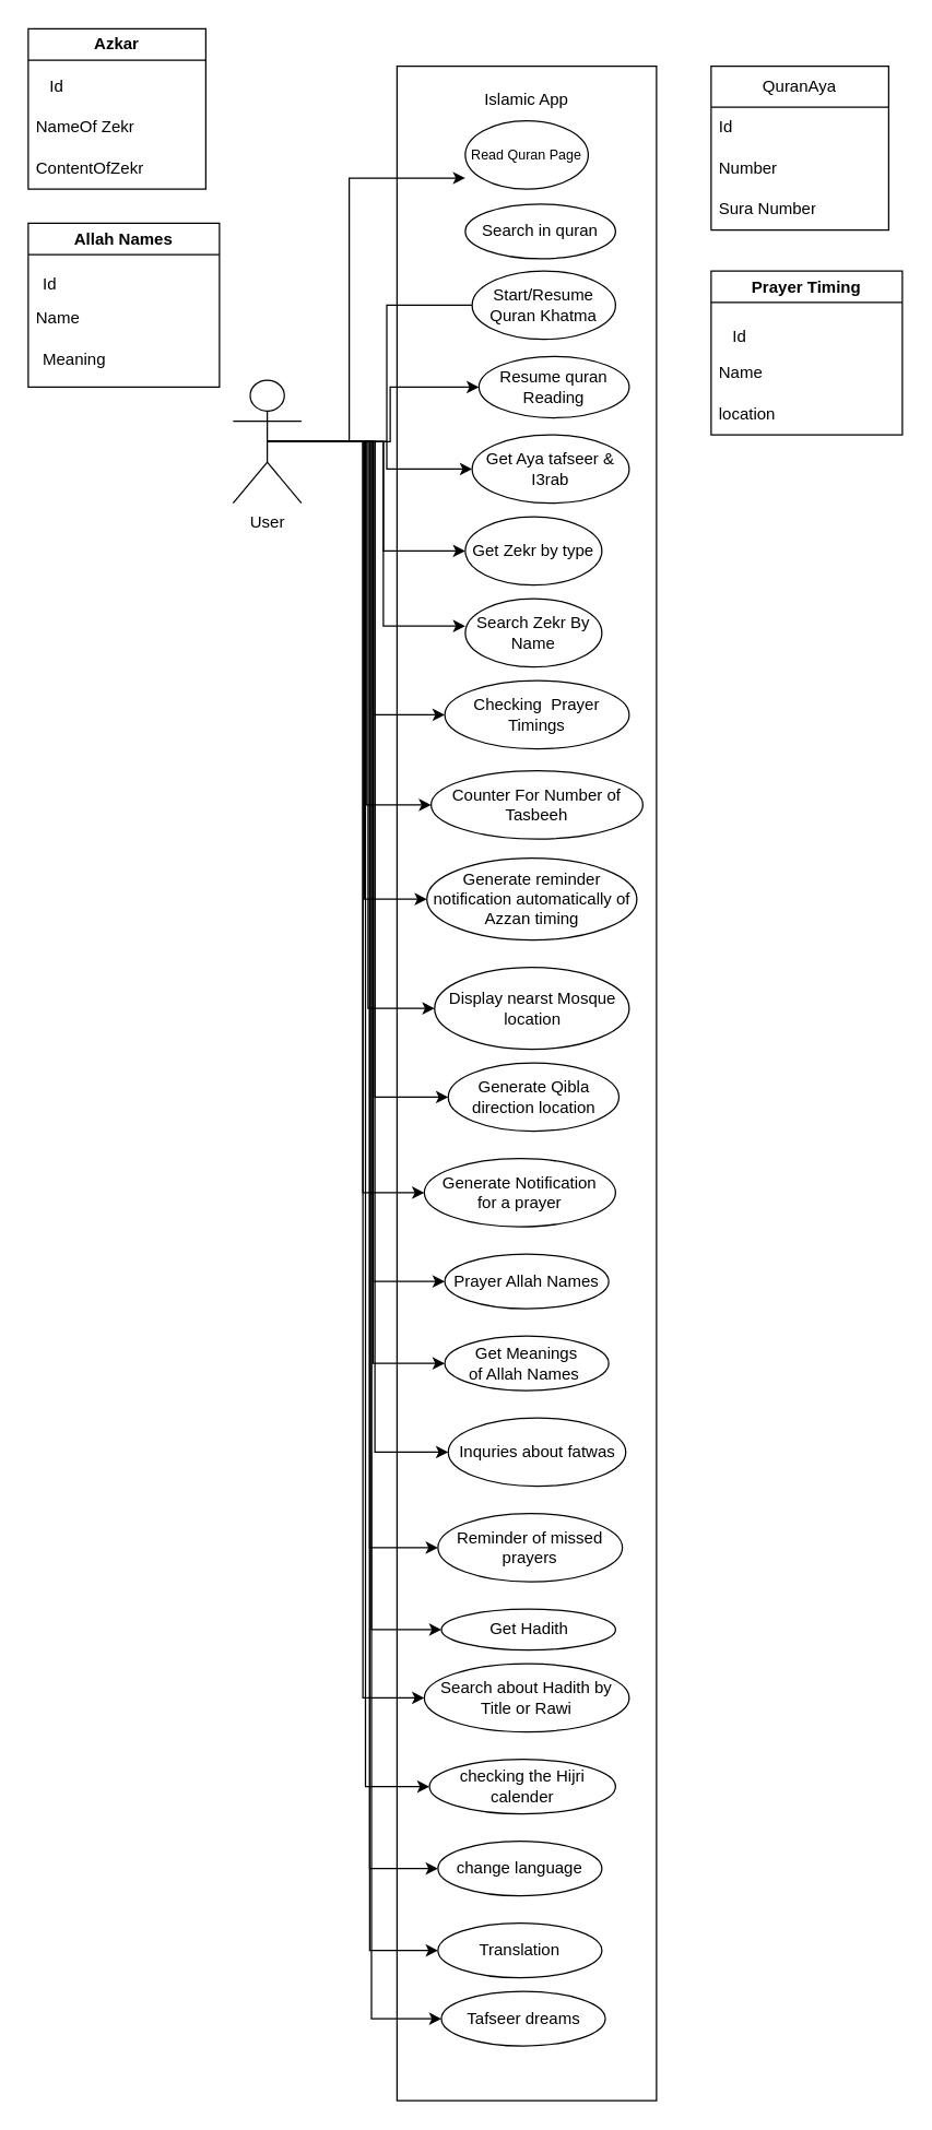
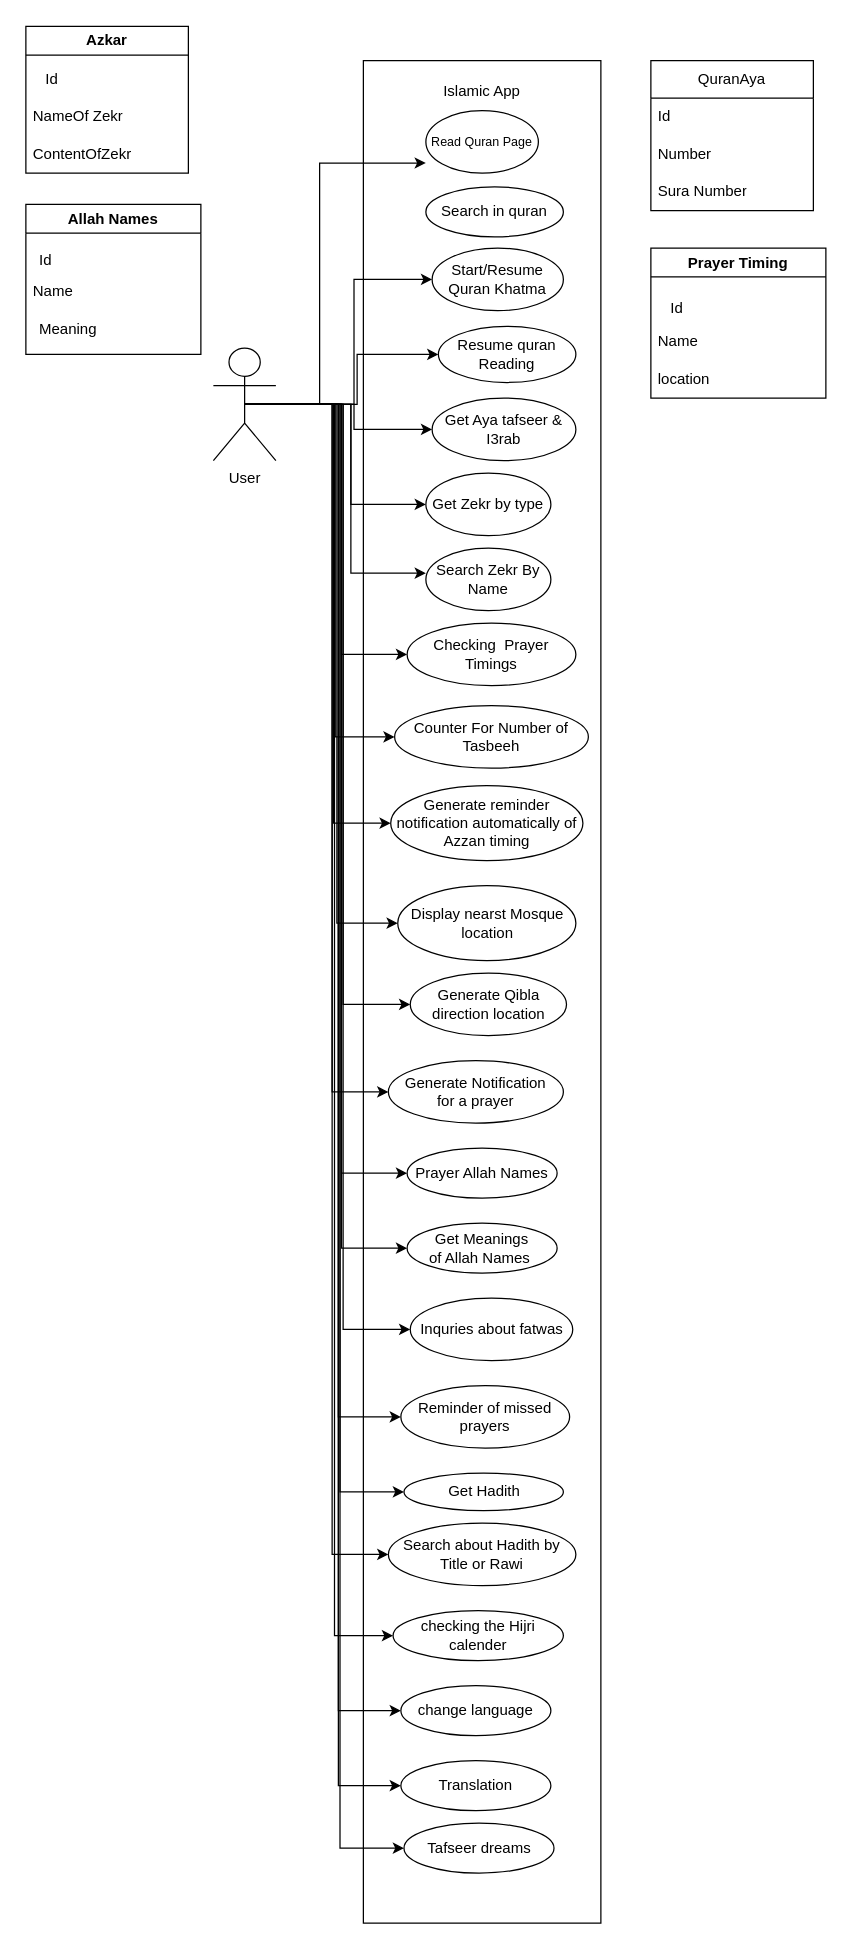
  <mxCell id="0" />
  <mxCell id="1" parent="0" />
  <mxCell id="2" value="" style="rounded=0;whiteSpace=wrap;html=1;" parent="1" vertex="1"><mxGeometry x="290" y="48" width="190" height="1490" as="geometry" /></mxCell>
  <mxCell id="3" style="edgeStyle=orthogonalEdgeStyle;rounded=0;orthogonalLoop=1;jettySize=auto;html=1;exitX=0.5;exitY=0.5;exitDx=0;exitDy=0;exitPerimeter=0;entryX=0;entryY=0.5;entryDx=0;entryDy=0;" edge="1" parent="1" source="23" target="28"><mxGeometry relative="1" as="geometry" /></mxCell>
  <mxCell id="4" style="edgeStyle=orthogonalEdgeStyle;rounded=0;orthogonalLoop=1;jettySize=auto;html=1;exitX=0.5;exitY=0.5;exitDx=0;exitDy=0;exitPerimeter=0;entryX=0;entryY=0.5;entryDx=0;entryDy=0;" edge="1" parent="1" source="23" target="30"><mxGeometry relative="1" as="geometry" /></mxCell>
  <mxCell id="5" style="edgeStyle=orthogonalEdgeStyle;rounded=0;orthogonalLoop=1;jettySize=auto;html=1;exitX=0.5;exitY=0.5;exitDx=0;exitDy=0;exitPerimeter=0;entryX=0;entryY=0.5;entryDx=0;entryDy=0;" edge="1" parent="1" source="23" target="27"><mxGeometry relative="1" as="geometry" /></mxCell>
  <mxCell id="6" style="edgeStyle=orthogonalEdgeStyle;rounded=0;orthogonalLoop=1;jettySize=auto;html=1;exitX=0.5;exitY=0.5;exitDx=0;exitDy=0;exitPerimeter=0;entryX=0;entryY=0.5;entryDx=0;entryDy=0;" edge="1" parent="1" source="23" target="40"><mxGeometry relative="1" as="geometry" /></mxCell>
  <mxCell id="7" style="edgeStyle=orthogonalEdgeStyle;rounded=0;orthogonalLoop=1;jettySize=auto;html=1;exitX=0.5;exitY=0.5;exitDx=0;exitDy=0;exitPerimeter=0;entryX=0;entryY=0.5;entryDx=0;entryDy=0;" edge="1" parent="1" source="23" target="37"><mxGeometry relative="1" as="geometry" /></mxCell>
- <mxCell id="8" style="edgeStyle=orthogonalEdgeStyle;rounded=0;orthogonalLoop=1;jettySize=auto;html=1;exitX=0.5;exitY=0.5;exitDx=0;exitDy=0;exitPerimeter=0;entryX=0;entryY=0.5;entryDx=0;entryDy=0;endArrow=none;" edge="1" parent="1" source="23" target="35"><mxGeometry relative="1" as="geometry" /></mxCell>
+ <mxCell id="8" style="edgeStyle=orthogonalEdgeStyle;rounded=0;orthogonalLoop=1;jettySize=auto;html=1;exitX=0.5;exitY=0.5;exitDx=0;exitDy=0;exitPerimeter=0;entryX=0;entryY=0.5;entryDx=0;entryDy=0;" edge="1" parent="1" source="23" target="35"><mxGeometry relative="1" as="geometry" /></mxCell>
  <mxCell id="9" style="edgeStyle=orthogonalEdgeStyle;rounded=0;orthogonalLoop=1;jettySize=auto;html=1;exitX=0.5;exitY=0.5;exitDx=0;exitDy=0;exitPerimeter=0;entryX=0;entryY=0.5;entryDx=0;entryDy=0;" edge="1" parent="1" source="23" target="36"><mxGeometry relative="1" as="geometry" /></mxCell>
  <mxCell id="10" style="edgeStyle=orthogonalEdgeStyle;rounded=0;orthogonalLoop=1;jettySize=auto;html=1;exitX=0.5;exitY=0.5;exitDx=0;exitDy=0;exitPerimeter=0;entryX=0;entryY=0.5;entryDx=0;entryDy=0;" edge="1" parent="1" source="23" target="38"><mxGeometry relative="1" as="geometry" /></mxCell>
  <mxCell id="11" style="edgeStyle=orthogonalEdgeStyle;rounded=0;orthogonalLoop=1;jettySize=auto;html=1;exitX=0.5;exitY=0.5;exitDx=0;exitDy=0;exitPerimeter=0;entryX=0;entryY=0.5;entryDx=0;entryDy=0;" edge="1" parent="1" source="23" target="48"><mxGeometry relative="1" as="geometry" /></mxCell>
  <mxCell id="12" style="edgeStyle=orthogonalEdgeStyle;rounded=0;orthogonalLoop=1;jettySize=auto;html=1;exitX=0.5;exitY=0.5;exitDx=0;exitDy=0;exitPerimeter=0;entryX=0;entryY=0.5;entryDx=0;entryDy=0;" edge="1" parent="1" source="23" target="49"><mxGeometry relative="1" as="geometry" /></mxCell>
  <mxCell id="13" style="edgeStyle=orthogonalEdgeStyle;rounded=0;orthogonalLoop=1;jettySize=auto;html=1;exitX=0.5;exitY=0.5;exitDx=0;exitDy=0;exitPerimeter=0;entryX=0;entryY=0.5;entryDx=0;entryDy=0;" edge="1" parent="1" source="23" target="47"><mxGeometry relative="1" as="geometry" /></mxCell>
  <mxCell id="14" style="edgeStyle=orthogonalEdgeStyle;rounded=0;orthogonalLoop=1;jettySize=auto;html=1;exitX=0.5;exitY=0.5;exitDx=0;exitDy=0;exitPerimeter=0;entryX=0;entryY=0.5;entryDx=0;entryDy=0;" edge="1" parent="1" source="23" target="46"><mxGeometry relative="1" as="geometry" /></mxCell>
  <mxCell id="15" style="edgeStyle=orthogonalEdgeStyle;rounded=0;orthogonalLoop=1;jettySize=auto;html=1;exitX=0.5;exitY=0.5;exitDx=0;exitDy=0;exitPerimeter=0;entryX=0;entryY=0.5;entryDx=0;entryDy=0;" edge="1" parent="1" source="23" target="43"><mxGeometry relative="1" as="geometry" /></mxCell>
  <mxCell id="16" style="edgeStyle=orthogonalEdgeStyle;rounded=0;orthogonalLoop=1;jettySize=auto;html=1;exitX=0.5;exitY=0.5;exitDx=0;exitDy=0;exitPerimeter=0;entryX=0;entryY=0.5;entryDx=0;entryDy=0;" edge="1" parent="1" source="23" target="39"><mxGeometry relative="1" as="geometry" /></mxCell>
  <mxCell id="17" style="edgeStyle=orthogonalEdgeStyle;rounded=0;orthogonalLoop=1;jettySize=auto;html=1;exitX=0.5;exitY=0.5;exitDx=0;exitDy=0;exitPerimeter=0;entryX=0;entryY=0.5;entryDx=0;entryDy=0;" edge="1" parent="1" source="23" target="41"><mxGeometry relative="1" as="geometry" /></mxCell>
  <mxCell id="18" style="edgeStyle=orthogonalEdgeStyle;rounded=0;orthogonalLoop=1;jettySize=auto;html=1;exitX=0.5;exitY=0.5;exitDx=0;exitDy=0;exitPerimeter=0;entryX=0;entryY=0.5;entryDx=0;entryDy=0;" edge="1" parent="1" source="23" target="45"><mxGeometry relative="1" as="geometry" /></mxCell>
  <mxCell id="19" style="edgeStyle=orthogonalEdgeStyle;rounded=0;orthogonalLoop=1;jettySize=auto;html=1;exitX=0.5;exitY=0.5;exitDx=0;exitDy=0;exitPerimeter=0;entryX=0;entryY=0.5;entryDx=0;entryDy=0;" edge="1" parent="1" source="23" target="42"><mxGeometry relative="1" as="geometry" /></mxCell>
  <mxCell id="20" style="edgeStyle=orthogonalEdgeStyle;rounded=0;orthogonalLoop=1;jettySize=auto;html=1;exitX=0.5;exitY=0.5;exitDx=0;exitDy=0;exitPerimeter=0;entryX=0;entryY=0.5;entryDx=0;entryDy=0;" edge="1" parent="1" source="23" target="44"><mxGeometry relative="1" as="geometry" /></mxCell>
  <mxCell id="21" style="edgeStyle=orthogonalEdgeStyle;rounded=0;orthogonalLoop=1;jettySize=auto;html=1;exitX=0.5;exitY=0.5;exitDx=0;exitDy=0;exitPerimeter=0;entryX=0;entryY=0.5;entryDx=0;entryDy=0;" edge="1" parent="1" source="23" target="64"><mxGeometry relative="1" as="geometry" /></mxCell>
  <mxCell id="22" style="edgeStyle=orthogonalEdgeStyle;rounded=0;orthogonalLoop=1;jettySize=auto;html=1;exitX=0.5;exitY=0.5;exitDx=0;exitDy=0;exitPerimeter=0;entryX=0;entryY=0.5;entryDx=0;entryDy=0;" edge="1" parent="1" source="23" target="65"><mxGeometry relative="1" as="geometry" /></mxCell>
  <mxCell id="23" value="User" style="shape=umlActor;verticalLabelPosition=bottom;verticalAlign=top;html=1;outlineConnect=0;" parent="1" vertex="1"><mxGeometry x="170" y="278" width="50" height="90" as="geometry" /></mxCell>
  <mxCell id="24" value="Islamic App" style="text;html=1;strokeColor=none;fillColor=none;align=center;verticalAlign=middle;whiteSpace=wrap;rounded=0;" parent="1" vertex="1"><mxGeometry x="340" y="58" width="90" height="30" as="geometry" /></mxCell>
  <mxCell id="25" value="&lt;font style=&quot;font-size: 10px;&quot;&gt;Read Quran Page&lt;/font&gt;" style="ellipse;whiteSpace=wrap;html=1;" parent="1" vertex="1"><mxGeometry x="340" y="88" width="90" height="50" as="geometry" /></mxCell>
  <mxCell id="26" value="Search in quran" style="ellipse;whiteSpace=wrap;html=1;" parent="1" vertex="1"><mxGeometry x="340" y="149" width="110" height="40" as="geometry" /></mxCell>
  <mxCell id="27" value="Get Aya tafseer &amp;amp; I3rab" style="ellipse;whiteSpace=wrap;html=1;" parent="1" vertex="1"><mxGeometry x="345" y="318" width="115" height="50" as="geometry" /></mxCell>
  <mxCell id="28" value="Get Zekr by type" style="ellipse;whiteSpace=wrap;html=1;" parent="1" vertex="1"><mxGeometry x="340" y="378" width="100" height="50" as="geometry" /></mxCell>
  <mxCell id="29" value="Search Zekr By Name" style="ellipse;whiteSpace=wrap;html=1;" parent="1" vertex="1"><mxGeometry x="340" y="438" width="100" height="50" as="geometry" /></mxCell>
  <mxCell id="30" value="Resume quran Reading" style="ellipse;whiteSpace=wrap;html=1;" parent="1" vertex="1"><mxGeometry x="350" y="260.5" width="110" height="45" as="geometry" /></mxCell>
  <mxCell id="31" value="QuranAya" style="swimlane;fontStyle=0;childLayout=stackLayout;horizontal=1;startSize=30;horizontalStack=0;resizeParent=1;resizeParentMax=0;resizeLast=0;collapsible=1;marginBottom=0;whiteSpace=wrap;html=1;" parent="1" vertex="1"><mxGeometry x="520" y="48" width="130" height="120" as="geometry" /></mxCell>
  <mxCell id="32" value="Id" style="text;strokeColor=none;fillColor=none;align=left;verticalAlign=middle;spacingLeft=4;spacingRight=4;overflow=hidden;points=[[0,0.5],[1,0.5]];portConstraint=eastwest;rotatable=0;whiteSpace=wrap;html=1;" parent="31" vertex="1"><mxGeometry y="30" width="130" height="30" as="geometry" /></mxCell>
  <mxCell id="33" value="Number" style="text;strokeColor=none;fillColor=none;align=left;verticalAlign=middle;spacingLeft=4;spacingRight=4;overflow=hidden;points=[[0,0.5],[1,0.5]];portConstraint=eastwest;rotatable=0;whiteSpace=wrap;html=1;" parent="31" vertex="1"><mxGeometry y="60" width="130" height="30" as="geometry" /></mxCell>
  <mxCell id="34" value="Sura Number" style="text;strokeColor=none;fillColor=none;align=left;verticalAlign=middle;spacingLeft=4;spacingRight=4;overflow=hidden;points=[[0,0.5],[1,0.5]];portConstraint=eastwest;rotatable=0;whiteSpace=wrap;html=1;" parent="31" vertex="1"><mxGeometry y="90" width="130" height="30" as="geometry" /></mxCell>
  <mxCell id="35" value="Start/Resume Quran Khatma" style="ellipse;whiteSpace=wrap;html=1;" parent="1" vertex="1"><mxGeometry x="345" y="198" width="105" height="50" as="geometry" /></mxCell>
  <mxCell id="36" value="Display nearst Mosque location" style="ellipse;whiteSpace=wrap;html=1;" vertex="1" parent="1"><mxGeometry x="317.5" y="708" width="142.5" height="60" as="geometry" /></mxCell>
  <mxCell id="37" value="Generate reminder notification automatically of Azzan timing" style="ellipse;whiteSpace=wrap;html=1;" vertex="1" parent="1"><mxGeometry x="311.88" y="628" width="153.75" height="60" as="geometry" /></mxCell>
  <mxCell id="38" value="Generate Qibla direction location" style="ellipse;whiteSpace=wrap;html=1;" vertex="1" parent="1"><mxGeometry x="327.5" y="778" width="125" height="50" as="geometry" /></mxCell>
  <mxCell id="39" value="checking the Hijri calender" style="ellipse;whiteSpace=wrap;html=1;" vertex="1" parent="1"><mxGeometry x="313.75" y="1288" width="136.25" height="40" as="geometry" /></mxCell>
  <mxCell id="40" value="Checking&amp;nbsp; Prayer Timings" style="ellipse;whiteSpace=wrap;html=1;" vertex="1" parent="1"><mxGeometry x="325" y="498" width="135" height="50" as="geometry" /></mxCell>
  <mxCell id="41" value="change language" style="ellipse;whiteSpace=wrap;html=1;" vertex="1" parent="1"><mxGeometry x="320" y="1348" width="120" height="40" as="geometry" /></mxCell>
  <mxCell id="42" value="Tafseer dreams" style="ellipse;whiteSpace=wrap;html=1;" vertex="1" parent="1"><mxGeometry x="322.5" y="1458" width="120" height="40" as="geometry" /></mxCell>
  <mxCell id="43" value="Get Hadith" style="ellipse;whiteSpace=wrap;html=1;" vertex="1" parent="1"><mxGeometry x="322.5" y="1178" width="127.5" height="30" as="geometry" /></mxCell>
  <mxCell id="44" value="Search about Hadith by Title or Rawi" style="ellipse;whiteSpace=wrap;html=1;" vertex="1" parent="1"><mxGeometry x="310" y="1218" width="150" height="50" as="geometry" /></mxCell>
  <mxCell id="45" value="Translation" style="ellipse;whiteSpace=wrap;html=1;" vertex="1" parent="1"><mxGeometry x="320" y="1408" width="120" height="40" as="geometry" /></mxCell>
  <mxCell id="46" value="Reminder of missed prayers" style="ellipse;whiteSpace=wrap;html=1;" vertex="1" parent="1"><mxGeometry x="320" y="1108" width="135" height="50" as="geometry" /></mxCell>
  <mxCell id="47" value="Inquries about fatwas" style="ellipse;whiteSpace=wrap;html=1;" vertex="1" parent="1"><mxGeometry x="327.5" y="1038" width="130" height="50" as="geometry" /></mxCell>
  <mxCell id="48" value="Prayer Allah Names" style="ellipse;whiteSpace=wrap;html=1;" vertex="1" parent="1"><mxGeometry x="325" y="918" width="120" height="40" as="geometry" /></mxCell>
  <mxCell id="49" value="Get Meanings&lt;br&gt;of Allah Names&amp;nbsp;" style="ellipse;whiteSpace=wrap;html=1;" vertex="1" parent="1"><mxGeometry x="325" y="978" width="120" height="40" as="geometry" /></mxCell>
  <mxCell id="50" style="edgeStyle=orthogonalEdgeStyle;rounded=0;orthogonalLoop=1;jettySize=auto;html=1;exitX=0.5;exitY=0.5;exitDx=0;exitDy=0;exitPerimeter=0;entryX=0;entryY=0.4;entryDx=0;entryDy=0;entryPerimeter=0;" edge="1" parent="1" source="23" target="29"><mxGeometry relative="1" as="geometry" /></mxCell>
  <mxCell id="51" style="edgeStyle=orthogonalEdgeStyle;rounded=0;orthogonalLoop=1;jettySize=auto;html=1;exitX=0.5;exitY=0.5;exitDx=0;exitDy=0;exitPerimeter=0;entryX=0.263;entryY=0.055;entryDx=0;entryDy=0;entryPerimeter=0;" edge="1" parent="1" source="23" target="2"><mxGeometry relative="1" as="geometry" /></mxCell>
  <mxCell id="52" value="Azkar" style="swimlane;whiteSpace=wrap;html=1;" vertex="1" parent="1"><mxGeometry x="20" y="20.5" width="130" height="117.5" as="geometry" /></mxCell>
  <mxCell id="53" value="Id" style="text;strokeColor=none;fillColor=none;align=left;verticalAlign=middle;spacingLeft=4;spacingRight=4;overflow=hidden;points=[[0,0.5],[1,0.5]];portConstraint=eastwest;rotatable=0;whiteSpace=wrap;html=1;" vertex="1" parent="52"><mxGeometry x="10" y="27.5" width="110" height="30" as="geometry" /></mxCell>
  <mxCell id="54" value="NameOf Zekr" style="text;strokeColor=none;fillColor=none;align=left;verticalAlign=middle;spacingLeft=4;spacingRight=4;overflow=hidden;points=[[0,0.5],[1,0.5]];portConstraint=eastwest;rotatable=0;whiteSpace=wrap;html=1;" vertex="1" parent="52"><mxGeometry y="57.5" width="120" height="30" as="geometry" /></mxCell>
  <mxCell id="55" value="ContentOfZekr" style="text;strokeColor=none;fillColor=none;align=left;verticalAlign=middle;spacingLeft=4;spacingRight=4;overflow=hidden;points=[[0,0.5],[1,0.5]];portConstraint=eastwest;rotatable=0;whiteSpace=wrap;html=1;" vertex="1" parent="52"><mxGeometry y="87.5" width="100" height="30" as="geometry" /></mxCell>
  <mxCell id="56" value="Prayer Timing" style="swimlane;whiteSpace=wrap;html=1;" vertex="1" parent="1"><mxGeometry x="520" y="198" width="140" height="120" as="geometry" /></mxCell>
  <mxCell id="57" value="Id" style="text;strokeColor=none;fillColor=none;align=left;verticalAlign=middle;spacingLeft=4;spacingRight=4;overflow=hidden;points=[[0,0.5],[1,0.5]];portConstraint=eastwest;rotatable=0;whiteSpace=wrap;html=1;" vertex="1" parent="56"><mxGeometry x="10" y="32.5" width="100" height="30" as="geometry" /></mxCell>
  <mxCell id="58" value="location" style="text;strokeColor=none;fillColor=none;align=left;verticalAlign=middle;spacingLeft=4;spacingRight=4;overflow=hidden;points=[[0,0.5],[1,0.5]];portConstraint=eastwest;rotatable=0;whiteSpace=wrap;html=1;" vertex="1" parent="56"><mxGeometry y="90" width="120" height="30" as="geometry" /></mxCell>
  <mxCell id="59" value="Name" style="text;strokeColor=none;fillColor=none;align=left;verticalAlign=middle;spacingLeft=4;spacingRight=4;overflow=hidden;points=[[0,0.5],[1,0.5]];portConstraint=eastwest;rotatable=0;whiteSpace=wrap;html=1;" vertex="1" parent="56"><mxGeometry y="60" width="120" height="30" as="geometry" /></mxCell>
  <mxCell id="60" value="Allah Names" style="swimlane;whiteSpace=wrap;html=1;" vertex="1" parent="1"><mxGeometry x="20" y="163" width="140" height="120" as="geometry" /></mxCell>
  <mxCell id="61" value="Id" style="text;strokeColor=none;fillColor=none;align=left;verticalAlign=middle;spacingLeft=4;spacingRight=4;overflow=hidden;points=[[0,0.5],[1,0.5]];portConstraint=eastwest;rotatable=0;whiteSpace=wrap;html=1;" vertex="1" parent="60"><mxGeometry x="5" y="35" width="110" height="20" as="geometry" /></mxCell>
  <mxCell id="62" value="Name" style="text;strokeColor=none;fillColor=none;align=left;verticalAlign=middle;spacingLeft=4;spacingRight=4;overflow=hidden;points=[[0,0.5],[1,0.5]];portConstraint=eastwest;rotatable=0;whiteSpace=wrap;html=1;" vertex="1" parent="60"><mxGeometry y="55" width="120" height="30" as="geometry" /></mxCell>
  <mxCell id="63" value="Meaning" style="text;strokeColor=none;fillColor=none;align=left;verticalAlign=middle;spacingLeft=4;spacingRight=4;overflow=hidden;points=[[0,0.5],[1,0.5]];portConstraint=eastwest;rotatable=0;whiteSpace=wrap;html=1;" vertex="1" parent="60"><mxGeometry x="5" y="85" width="100" height="30" as="geometry" /></mxCell>
  <mxCell id="64" value="Counter For Number of Tasbeeh" style="ellipse;whiteSpace=wrap;html=1;" vertex="1" parent="1"><mxGeometry x="315" y="564" width="155" height="50" as="geometry" /></mxCell>
  <mxCell id="65" value="Generate Notification&lt;br&gt;for a prayer" style="ellipse;whiteSpace=wrap;html=1;" vertex="1" parent="1"><mxGeometry x="310" y="848" width="140" height="50" as="geometry" /></mxCell>
